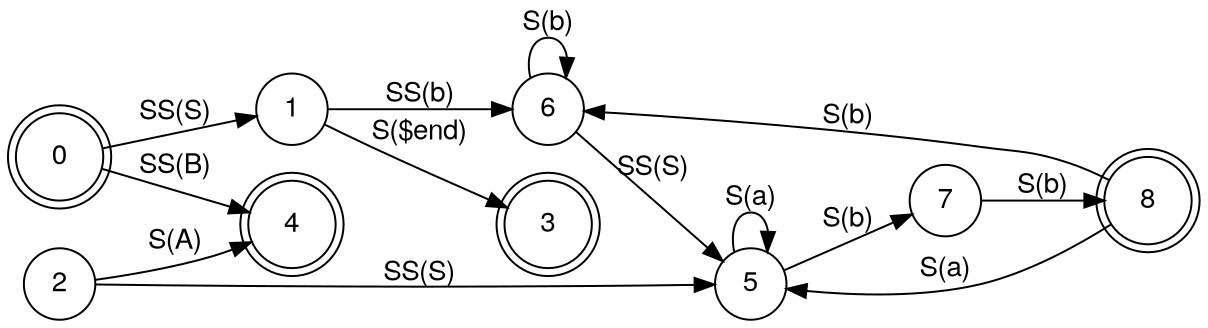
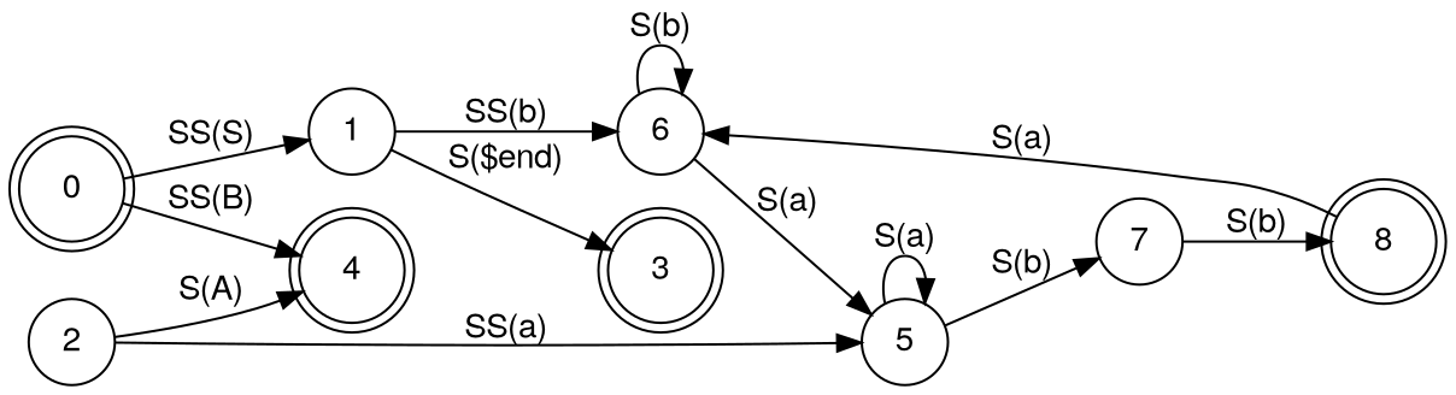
  digraph {
    fontname="Helvetica,Arial,sans-serif"
    rankdir=LR
    node [fontname="Helvetica,Arial,sans-serif" shape=circle]
    edge [fontname="Helvetica,Arial,sans-serif"]
    0 [shape=doublecircle]
    1
    4 [shape=doublecircle]
    2
    5
    3 [shape=doublecircle]
    6
    8 [shape=doublecircle]
    7
    0 -> 1 [label="SS(S)"]
    0 -> 4 [label="SS(B)"]
    1 -> 3 [label="S($end)"]
    1 -> 6 [label="SS(b)"]
    2 -> 4 [label="S(A)"]
-   2 -> 5 [label="SS(S)"]
+   2 -> 5 [label="SS(a)"]
    5 -> 5 [label="S(a)"]
    5 -> 7 [label="S(b)"]
-   6 -> 5 [label="SS(S)"]
+   6 -> 5 [label="S(a)"]
    6 -> 6 [label="S(b)"]
-   8 -> 5 [label="S(a)"]
-   8 -> 6 [label="S(b)"]
+   8 -> 6 [label="S(a)"]
    7 -> 8 [label="S(b)"]
  }
